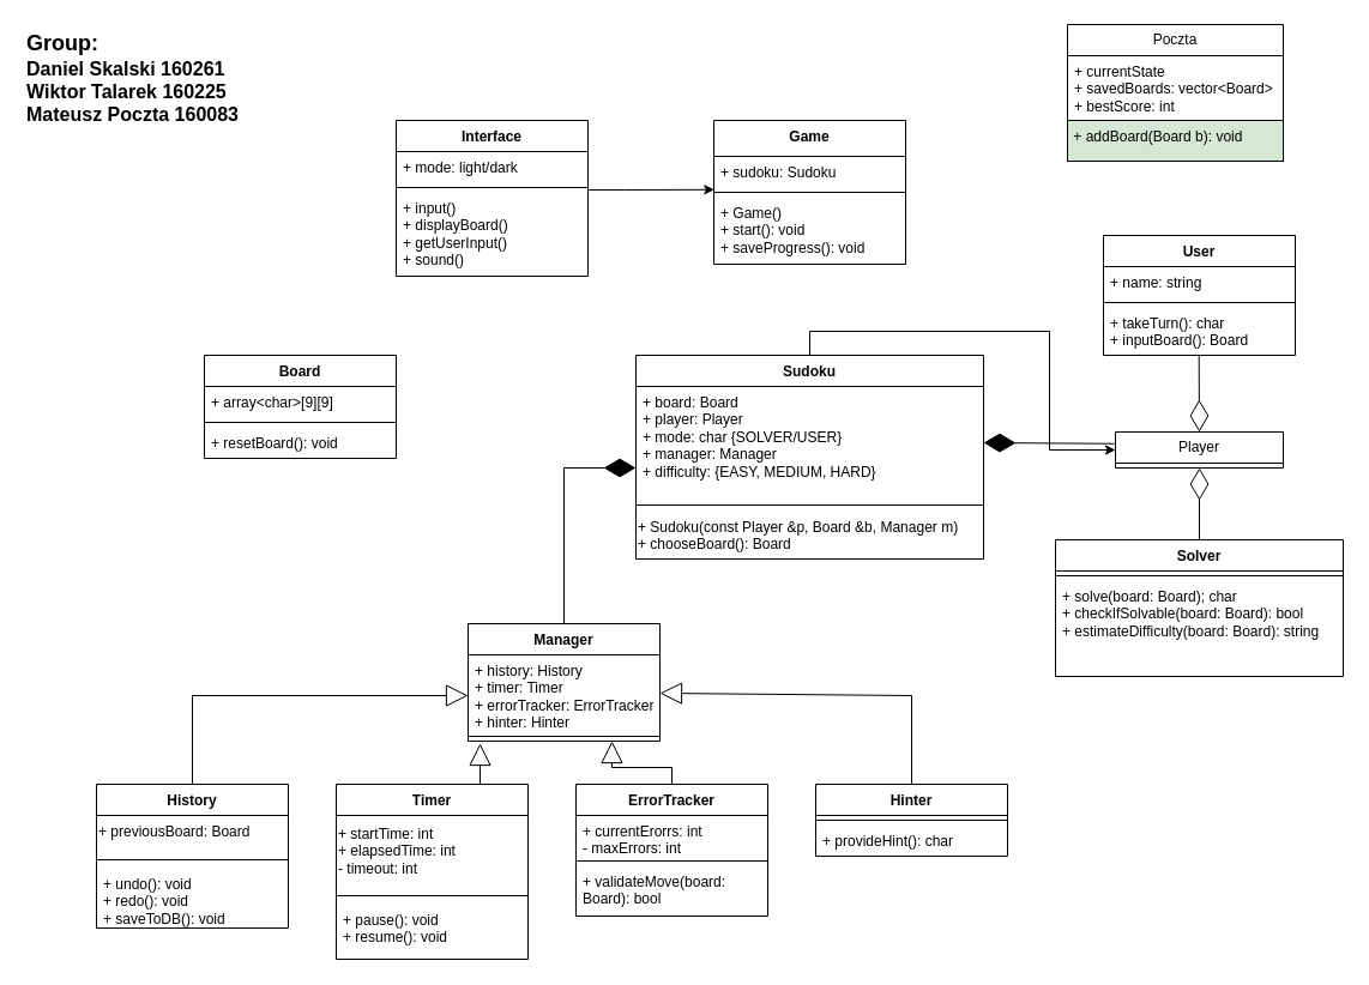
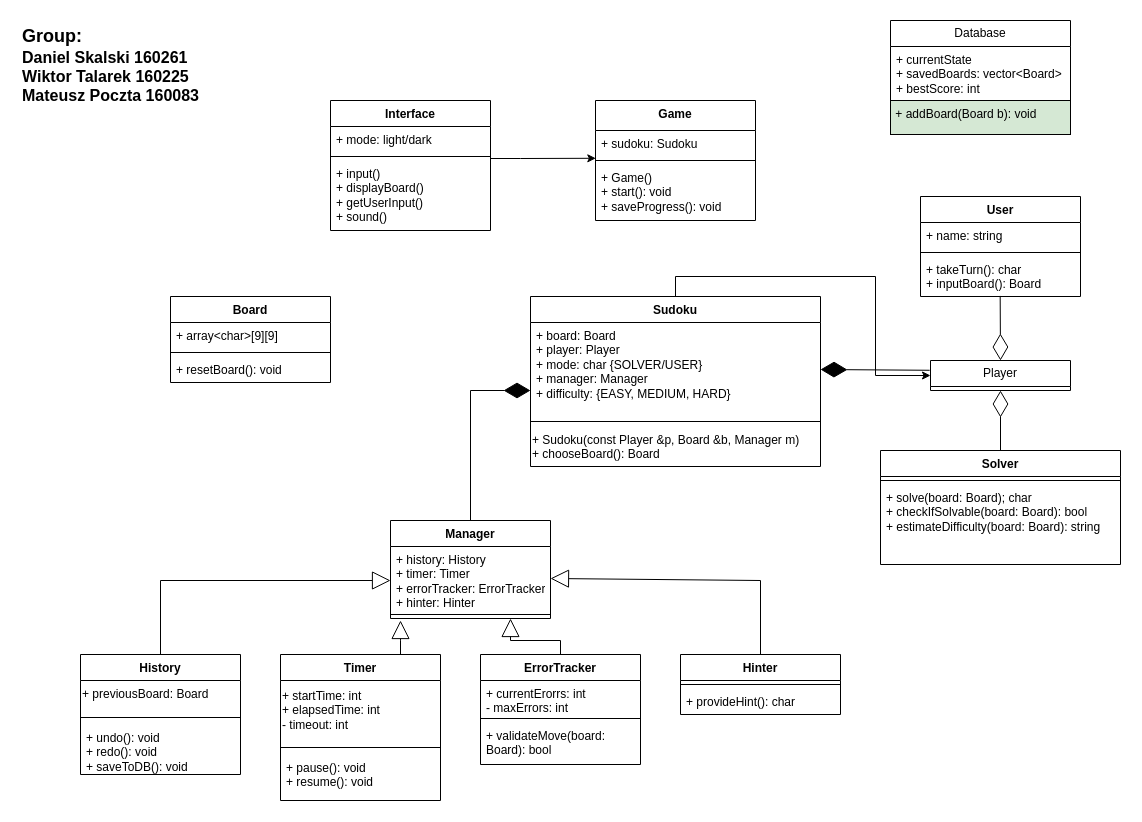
  <mxCell id="0" />
  <mxCell id="1" parent="0" />
  <mxCell id="2" value="Game" style="swimlane;fontStyle=1;align=center;verticalAlign=top;childLayout=stackLayout;horizontal=1;startSize=30;horizontalStack=0;resizeParent=1;resizeParentMax=0;resizeLast=0;collapsible=1;marginBottom=0;whiteSpace=wrap;html=1;" parent="1" vertex="1"><mxGeometry x="595" y="100" width="160" height="120" as="geometry" /></mxCell>
  <mxCell id="3" value="+ sudoku: Sudoku&lt;div&gt;&lt;br&gt;&lt;/div&gt;" style="text;strokeColor=none;fillColor=none;align=left;verticalAlign=top;spacingLeft=4;spacingRight=4;overflow=hidden;rotatable=0;points=[[0,0.5],[1,0.5]];portConstraint=eastwest;whiteSpace=wrap;html=1;" parent="2" vertex="1"><mxGeometry y="30" width="160" height="26" as="geometry" /></mxCell>
  <mxCell id="4" value="" style="line;strokeWidth=1;fillColor=none;align=left;verticalAlign=middle;spacingTop=-1;spacingLeft=3;spacingRight=3;rotatable=0;labelPosition=right;points=[];portConstraint=eastwest;strokeColor=inherit;" parent="2" vertex="1"><mxGeometry y="56" width="160" height="8" as="geometry" /></mxCell>
  <mxCell id="5" value="&lt;div&gt;+ Game()&lt;/div&gt;+ start(): void&lt;div&gt;+ saveProgress(): void&lt;/div&gt;" style="text;strokeColor=none;fillColor=none;align=left;verticalAlign=top;spacingLeft=4;spacingRight=4;overflow=hidden;rotatable=0;points=[[0,0.5],[1,0.5]];portConstraint=eastwest;whiteSpace=wrap;html=1;" parent="2" vertex="1"><mxGeometry y="64" width="160" height="56" as="geometry" /></mxCell>
- <mxCell id="6" value="Poczta" style="swimlane;fontStyle=0;childLayout=stackLayout;horizontal=1;startSize=26;fillColor=none;horizontalStack=0;resizeParent=1;resizeParentMax=0;resizeLast=0;collapsible=1;marginBottom=0;whiteSpace=wrap;html=1;" parent="1" vertex="1"><mxGeometry x="890" y="20" width="180" height="114" as="geometry" /></mxCell>
+ <mxCell id="6" value="Database" style="swimlane;fontStyle=0;childLayout=stackLayout;horizontal=1;startSize=26;fillColor=none;horizontalStack=0;resizeParent=1;resizeParentMax=0;resizeLast=0;collapsible=1;marginBottom=0;whiteSpace=wrap;html=1;" parent="1" vertex="1"><mxGeometry x="890" y="20" width="180" height="114" as="geometry" /></mxCell>
  <mxCell id="7" value="+ currentState&lt;div&gt;+ savedBoards: vector&amp;lt;Board&amp;gt;&lt;/div&gt;&lt;div&gt;+ bestScore: int&lt;/div&gt;" style="text;strokeColor=none;fillColor=none;align=left;verticalAlign=top;spacingLeft=4;spacingRight=4;overflow=hidden;rotatable=0;points=[[0,0.5],[1,0.5]];portConstraint=eastwest;whiteSpace=wrap;html=1;" parent="6" vertex="1"><mxGeometry y="26" width="180" height="54" as="geometry" /></mxCell>
  <mxCell id="8" value="&amp;nbsp;+ addBoard(Board b): void" style="html=1;whiteSpace=wrap;fontSize=12;verticalAlign=top;align=left;fillColor=#d5e8d4;" vertex="1" parent="6"><mxGeometry y="80" width="180" height="34" as="geometry" /></mxCell>
  <mxCell id="9" style="edgeStyle=orthogonalEdgeStyle;rounded=0;orthogonalLoop=1;jettySize=auto;html=1;exitX=0.5;exitY=0;exitDx=0;exitDy=0;" parent="1" source="10" target="14" edge="1"><mxGeometry relative="1" as="geometry"><mxPoint x="490" y="-610" as="targetPoint" /></mxGeometry></mxCell>
  <mxCell id="10" value="Sudoku" style="swimlane;fontStyle=1;align=center;verticalAlign=top;childLayout=stackLayout;horizontal=1;startSize=26;horizontalStack=0;resizeParent=1;resizeParentMax=0;resizeLast=0;collapsible=1;marginBottom=0;whiteSpace=wrap;html=1;" parent="1" vertex="1"><mxGeometry x="530" y="296" width="290" height="170" as="geometry" /></mxCell>
  <mxCell id="11" value="+ board: Board&lt;div&gt;+ player: Player&lt;/div&gt;&lt;div&gt;+ mode: char {SOLVER/USER}&lt;/div&gt;&lt;div&gt;+ manager: Manager&lt;/div&gt;&lt;div&gt;+ difficulty: {EASY, MEDIUM, HARD}&lt;/div&gt;" style="text;strokeColor=none;fillColor=none;align=left;verticalAlign=top;spacingLeft=4;spacingRight=4;overflow=hidden;rotatable=0;points=[[0,0.5],[1,0.5]];portConstraint=eastwest;whiteSpace=wrap;html=1;" parent="10" vertex="1"><mxGeometry y="26" width="290" height="94" as="geometry" /></mxCell>
  <mxCell id="12" value="" style="line;strokeWidth=1;fillColor=none;align=left;verticalAlign=middle;spacingTop=-1;spacingLeft=3;spacingRight=3;rotatable=0;labelPosition=right;points=[];portConstraint=eastwest;strokeColor=inherit;" parent="10" vertex="1"><mxGeometry y="120" width="290" height="10" as="geometry" /></mxCell>
  <mxCell id="13" value="&lt;div&gt;+ Sudoku(const Player &amp;amp;p, Board &amp;amp;b, Manager m)&amp;nbsp;&lt;/div&gt;+ chooseBoard(): Board" style="text;html=1;align=left;verticalAlign=top;resizable=0;points=[];autosize=1;strokeColor=none;fillColor=none;" parent="10" vertex="1"><mxGeometry y="130" width="290" height="40" as="geometry" /></mxCell>
  <mxCell id="14" value="Player" style="swimlane;fontStyle=0;childLayout=stackLayout;horizontal=1;startSize=26;fillColor=none;horizontalStack=0;resizeParent=1;resizeParentMax=0;resizeLast=0;collapsible=1;marginBottom=0;whiteSpace=wrap;html=1;" parent="1" vertex="1"><mxGeometry x="930" y="360" width="140" height="30" as="geometry" /></mxCell>
  <mxCell id="15" value="User" style="swimlane;fontStyle=1;align=center;verticalAlign=top;childLayout=stackLayout;horizontal=1;startSize=26;horizontalStack=0;resizeParent=1;resizeParentMax=0;resizeLast=0;collapsible=1;marginBottom=0;whiteSpace=wrap;html=1;" parent="1" vertex="1"><mxGeometry x="920" y="196" width="160" height="100" as="geometry" /></mxCell>
  <mxCell id="16" value="+ name: string" style="text;strokeColor=none;fillColor=none;align=left;verticalAlign=top;spacingLeft=4;spacingRight=4;overflow=hidden;rotatable=0;points=[[0,0.5],[1,0.5]];portConstraint=eastwest;whiteSpace=wrap;html=1;" parent="15" vertex="1"><mxGeometry y="26" width="160" height="26" as="geometry" /></mxCell>
  <mxCell id="17" value="" style="line;strokeWidth=1;fillColor=none;align=left;verticalAlign=middle;spacingTop=-1;spacingLeft=3;spacingRight=3;rotatable=0;labelPosition=right;points=[];portConstraint=eastwest;strokeColor=inherit;" parent="15" vertex="1"><mxGeometry y="52" width="160" height="8" as="geometry" /></mxCell>
  <mxCell id="18" value="+ takeTurn(): char&lt;div&gt;+ inputBoard(): Board&lt;/div&gt;" style="text;strokeColor=none;fillColor=none;align=left;verticalAlign=top;spacingLeft=4;spacingRight=4;overflow=hidden;rotatable=0;points=[[0,0.5],[1,0.5]];portConstraint=eastwest;whiteSpace=wrap;html=1;" parent="15" vertex="1"><mxGeometry y="60" width="160" height="40" as="geometry" /></mxCell>
  <mxCell id="19" value="Solver" style="swimlane;fontStyle=1;align=center;verticalAlign=top;childLayout=stackLayout;horizontal=1;startSize=26;horizontalStack=0;resizeParent=1;resizeParentMax=0;resizeLast=0;collapsible=1;marginBottom=0;whiteSpace=wrap;html=1;" parent="1" vertex="1"><mxGeometry x="880" y="450" width="240" height="114" as="geometry" /></mxCell>
  <mxCell id="20" value="" style="line;strokeWidth=1;fillColor=none;align=left;verticalAlign=middle;spacingTop=-1;spacingLeft=3;spacingRight=3;rotatable=0;labelPosition=right;points=[];portConstraint=eastwest;strokeColor=inherit;" parent="19" vertex="1"><mxGeometry y="26" width="240" height="8" as="geometry" /></mxCell>
  <mxCell id="21" value="+ solve(board: Board); char&lt;div&gt;+ checkIfSolvable(board: Board): bool&lt;/div&gt;&lt;div&gt;+ estimateDifficulty(board: Board): string&lt;/div&gt;" style="text;strokeColor=none;fillColor=none;align=left;verticalAlign=top;spacingLeft=4;spacingRight=4;overflow=hidden;rotatable=0;points=[[0,0.5],[1,0.5]];portConstraint=eastwest;whiteSpace=wrap;html=1;" parent="19" vertex="1"><mxGeometry y="34" width="240" height="80" as="geometry" /></mxCell>
  <mxCell id="22" value="Interface" style="swimlane;fontStyle=1;align=center;verticalAlign=top;childLayout=stackLayout;horizontal=1;startSize=26;horizontalStack=0;resizeParent=1;resizeParentMax=0;resizeLast=0;collapsible=1;marginBottom=0;whiteSpace=wrap;html=1;" parent="1" vertex="1"><mxGeometry x="330" y="100" width="160" height="130" as="geometry" /></mxCell>
  <mxCell id="23" value="+ mode: light/dark" style="text;strokeColor=none;fillColor=none;align=left;verticalAlign=top;spacingLeft=4;spacingRight=4;overflow=hidden;rotatable=0;points=[[0,0.5],[1,0.5]];portConstraint=eastwest;whiteSpace=wrap;html=1;" parent="22" vertex="1"><mxGeometry y="26" width="160" height="26" as="geometry" /></mxCell>
  <mxCell id="24" value="" style="line;strokeWidth=1;fillColor=none;align=left;verticalAlign=middle;spacingTop=-1;spacingLeft=3;spacingRight=3;rotatable=0;labelPosition=right;points=[];portConstraint=eastwest;strokeColor=inherit;" parent="22" vertex="1"><mxGeometry y="52" width="160" height="8" as="geometry" /></mxCell>
  <mxCell id="25" value="+ input()&lt;div&gt;+ displayBoard()&lt;/div&gt;&lt;div&gt;+ getUserInput()&lt;/div&gt;&lt;div&gt;+ sound()&lt;/div&gt;" style="text;strokeColor=none;fillColor=none;align=left;verticalAlign=top;spacingLeft=4;spacingRight=4;overflow=hidden;rotatable=0;points=[[0,0.5],[1,0.5]];portConstraint=eastwest;whiteSpace=wrap;html=1;" parent="22" vertex="1"><mxGeometry y="60" width="160" height="70" as="geometry" /></mxCell>
  <mxCell id="26" value="Board" style="swimlane;fontStyle=1;align=center;verticalAlign=top;childLayout=stackLayout;horizontal=1;startSize=26;horizontalStack=0;resizeParent=1;resizeParentMax=0;resizeLast=0;collapsible=1;marginBottom=0;whiteSpace=wrap;html=1;" vertex="1" parent="1"><mxGeometry x="170" y="296" width="160" height="86" as="geometry" /></mxCell>
  <mxCell id="27" value="+ array&amp;lt;char&amp;gt;[9][9]" style="text;strokeColor=none;fillColor=none;align=left;verticalAlign=top;spacingLeft=4;spacingRight=4;overflow=hidden;rotatable=0;points=[[0,0.5],[1,0.5]];portConstraint=eastwest;whiteSpace=wrap;html=1;" vertex="1" parent="26"><mxGeometry y="26" width="160" height="26" as="geometry" /></mxCell>
  <mxCell id="28" value="" style="line;strokeWidth=1;fillColor=none;align=left;verticalAlign=middle;spacingTop=-1;spacingLeft=3;spacingRight=3;rotatable=0;labelPosition=right;points=[];portConstraint=eastwest;strokeColor=inherit;" vertex="1" parent="26"><mxGeometry y="52" width="160" height="8" as="geometry" /></mxCell>
  <mxCell id="29" value="+ resetBoard(): void" style="text;strokeColor=none;fillColor=none;align=left;verticalAlign=top;spacingLeft=4;spacingRight=4;overflow=hidden;rotatable=0;points=[[0,0.5],[1,0.5]];portConstraint=eastwest;whiteSpace=wrap;html=1;" vertex="1" parent="26"><mxGeometry y="60" width="160" height="26" as="geometry" /></mxCell>
  <mxCell id="30" value="Manager" style="swimlane;fontStyle=1;align=center;verticalAlign=top;childLayout=stackLayout;horizontal=1;startSize=26;horizontalStack=0;resizeParent=1;resizeParentMax=0;resizeLast=0;collapsible=1;marginBottom=0;whiteSpace=wrap;html=1;" parent="1" vertex="1"><mxGeometry x="390" y="520" width="160" height="98" as="geometry" /></mxCell>
  <mxCell id="31" value="+ history: History&lt;div&gt;+ timer: Timer&lt;/div&gt;&lt;div&gt;+ errorTracker: ErrorTracker&lt;/div&gt;&lt;div&gt;+ hinter: Hinter&lt;/div&gt;" style="text;strokeColor=none;fillColor=none;align=left;verticalAlign=top;spacingLeft=4;spacingRight=4;overflow=hidden;rotatable=0;points=[[0,0.5],[1,0.5]];portConstraint=eastwest;whiteSpace=wrap;html=1;" parent="30" vertex="1"><mxGeometry y="26" width="160" height="64" as="geometry" /></mxCell>
  <mxCell id="32" value="" style="line;strokeWidth=1;fillColor=none;align=left;verticalAlign=middle;spacingTop=-1;spacingLeft=3;spacingRight=3;rotatable=0;labelPosition=right;points=[];portConstraint=eastwest;strokeColor=inherit;" parent="30" vertex="1"><mxGeometry y="90" width="160" height="8" as="geometry" /></mxCell>
  <mxCell id="33" value="History" style="swimlane;fontStyle=1;align=center;verticalAlign=top;childLayout=stackLayout;horizontal=1;startSize=26;horizontalStack=0;resizeParent=1;resizeParentMax=0;resizeLast=0;collapsible=1;marginBottom=0;whiteSpace=wrap;html=1;" parent="1" vertex="1"><mxGeometry x="80" y="654" width="160" height="120" as="geometry" /></mxCell>
  <mxCell id="34" value="+ previousBoard: Board" style="text;html=1;align=left;verticalAlign=top;resizable=0;points=[];autosize=1;strokeColor=none;fillColor=none;" vertex="1" parent="33"><mxGeometry y="26" width="160" height="30" as="geometry" /></mxCell>
  <mxCell id="35" value="" style="line;strokeWidth=1;fillColor=none;align=left;verticalAlign=middle;spacingTop=-1;spacingLeft=3;spacingRight=3;rotatable=0;labelPosition=right;points=[];portConstraint=eastwest;strokeColor=inherit;" parent="33" vertex="1"><mxGeometry y="56" width="160" height="14" as="geometry" /></mxCell>
  <mxCell id="36" value="+ undo(): void&lt;div&gt;+ redo(): void&lt;/div&gt;&lt;div&gt;+ saveToDB(): void&lt;/div&gt;" style="text;strokeColor=none;fillColor=none;align=left;verticalAlign=top;spacingLeft=4;spacingRight=4;overflow=hidden;rotatable=0;points=[[0,0.5],[1,0.5]];portConstraint=eastwest;whiteSpace=wrap;html=1;" parent="33" vertex="1"><mxGeometry y="70" width="160" height="50" as="geometry" /></mxCell>
  <mxCell id="37" value="ErrorTracker" style="swimlane;fontStyle=1;align=center;verticalAlign=top;childLayout=stackLayout;horizontal=1;startSize=26;horizontalStack=0;resizeParent=1;resizeParentMax=0;resizeLast=0;collapsible=1;marginBottom=0;whiteSpace=wrap;html=1;" parent="1" vertex="1"><mxGeometry x="480" y="654" width="160" height="110" as="geometry" /></mxCell>
  <mxCell id="38" value="&lt;div&gt;+ currentErorrs: int&lt;/div&gt;- maxErrors: int&lt;div&gt;&lt;br&gt;&lt;/div&gt;" style="text;strokeColor=none;fillColor=none;align=left;verticalAlign=top;spacingLeft=4;spacingRight=4;overflow=hidden;rotatable=0;points=[[0,0.5],[1,0.5]];portConstraint=eastwest;whiteSpace=wrap;html=1;" parent="37" vertex="1"><mxGeometry y="26" width="160" height="34" as="geometry" /></mxCell>
  <mxCell id="39" value="" style="line;strokeWidth=1;fillColor=none;align=left;verticalAlign=middle;spacingTop=-1;spacingLeft=3;spacingRight=3;rotatable=0;labelPosition=right;points=[];portConstraint=eastwest;strokeColor=inherit;" parent="37" vertex="1"><mxGeometry y="60" width="160" height="8" as="geometry" /></mxCell>
  <mxCell id="40" value="+ validateMove(board: Board): bool" style="text;strokeColor=none;fillColor=none;align=left;verticalAlign=top;spacingLeft=4;spacingRight=4;overflow=hidden;rotatable=0;points=[[0,0.5],[1,0.5]];portConstraint=eastwest;whiteSpace=wrap;html=1;" parent="37" vertex="1"><mxGeometry y="68" width="160" height="42" as="geometry" /></mxCell>
  <mxCell id="41" value="Hinter" style="swimlane;fontStyle=1;align=center;verticalAlign=top;childLayout=stackLayout;horizontal=1;startSize=26;horizontalStack=0;resizeParent=1;resizeParentMax=0;resizeLast=0;collapsible=1;marginBottom=0;whiteSpace=wrap;html=1;" parent="1" vertex="1"><mxGeometry x="680" y="654" width="160" height="60" as="geometry" /></mxCell>
  <mxCell id="42" value="" style="line;strokeWidth=1;fillColor=none;align=left;verticalAlign=middle;spacingTop=-1;spacingLeft=3;spacingRight=3;rotatable=0;labelPosition=right;points=[];portConstraint=eastwest;strokeColor=inherit;" parent="41" vertex="1"><mxGeometry y="26" width="160" height="8" as="geometry" /></mxCell>
  <mxCell id="43" value="+ provideHint(): char" style="text;strokeColor=none;fillColor=none;align=left;verticalAlign=top;spacingLeft=4;spacingRight=4;overflow=hidden;rotatable=0;points=[[0,0.5],[1,0.5]];portConstraint=eastwest;whiteSpace=wrap;html=1;" parent="41" vertex="1"><mxGeometry y="34" width="160" height="26" as="geometry" /></mxCell>
  <mxCell id="44" value="Timer" style="swimlane;fontStyle=1;align=center;verticalAlign=top;childLayout=stackLayout;horizontal=1;startSize=26;horizontalStack=0;resizeParent=1;resizeParentMax=0;resizeLast=0;collapsible=1;marginBottom=0;whiteSpace=wrap;html=1;" parent="1" vertex="1"><mxGeometry x="280" y="654" width="160" height="146" as="geometry" /></mxCell>
  <mxCell id="45" value="+ startTime: int&lt;div&gt;+ elapsedTime: int&lt;/div&gt;&lt;div&gt;- timeout: int&lt;/div&gt;" style="text;html=1;align=left;verticalAlign=middle;resizable=0;points=[];autosize=1;strokeColor=none;fillColor=none;" parent="44" vertex="1"><mxGeometry y="26" width="160" height="60" as="geometry" /></mxCell>
  <mxCell id="46" value="" style="line;strokeWidth=1;fillColor=none;align=left;verticalAlign=middle;spacingTop=-1;spacingLeft=3;spacingRight=3;rotatable=0;labelPosition=right;points=[];portConstraint=eastwest;strokeColor=inherit;" parent="44" vertex="1"><mxGeometry y="86" width="160" height="14" as="geometry" /></mxCell>
  <mxCell id="47" value="+ pause(): void&lt;div&gt;+ resume(): void&lt;/div&gt;" style="text;strokeColor=none;fillColor=none;align=left;verticalAlign=top;spacingLeft=4;spacingRight=4;overflow=hidden;rotatable=0;points=[[0,0.5],[1,0.5]];portConstraint=eastwest;whiteSpace=wrap;html=1;" parent="44" vertex="1"><mxGeometry y="100" width="160" height="46" as="geometry" /></mxCell>
  <mxCell id="48" style="edgeStyle=orthogonalEdgeStyle;rounded=0;orthogonalLoop=1;jettySize=auto;html=1;exitX=1;exitY=0.5;exitDx=0;exitDy=0;entryX=0.002;entryY=1.069;entryDx=0;entryDy=0;entryPerimeter=0;" edge="1" parent="1" source="25" target="3"><mxGeometry relative="1" as="geometry"><Array as="points"><mxPoint x="490" y="158" /><mxPoint x="520" y="158" /></Array></mxGeometry></mxCell>
  <mxCell id="49" value="&lt;b&gt;&lt;font style=&quot;font-size: 18px;&quot;&gt;Group:&lt;/font&gt;&lt;/b&gt;&lt;div&gt;&lt;div&gt;&lt;b&gt;&lt;font size=&quot;3&quot;&gt;Daniel Skalski 160261&lt;/font&gt;&lt;/b&gt;&lt;/div&gt;&lt;div&gt;&lt;b&gt;&lt;font size=&quot;3&quot;&gt;Wiktor Talarek 160225&lt;/font&gt;&lt;/b&gt;&lt;/div&gt;&lt;div&gt;&lt;b&gt;&lt;font size=&quot;3&quot;&gt;Mateusz Poczta 160083&lt;/font&gt;&lt;/b&gt;&lt;/div&gt;&lt;/div&gt;" style="text;html=1;align=left;verticalAlign=middle;resizable=0;points=[];autosize=1;strokeColor=none;fillColor=none;" vertex="1" parent="1"><mxGeometry x="20" y="20" width="200" height="90" as="geometry" /></mxCell>
  <mxCell id="50" value="" style="endArrow=diamondThin;endFill=1;endSize=24;html=1;rounded=0;exitX=0.5;exitY=0;exitDx=0;exitDy=0;" edge="1" parent="1" source="30"><mxGeometry width="160" relative="1" as="geometry"><mxPoint x="370" y="390" as="sourcePoint" /><mxPoint x="530" y="390" as="targetPoint" /><Array as="points"><mxPoint x="470" y="390" /></Array></mxGeometry></mxCell>
  <mxCell id="51" value="" style="endArrow=diamondThin;endFill=1;endSize=24;html=1;rounded=0;exitX=-0.006;exitY=0.326;exitDx=0;exitDy=0;entryX=1;entryY=0.5;entryDx=0;entryDy=0;exitPerimeter=0;" edge="1" parent="1" source="14" target="11"><mxGeometry width="160" relative="1" as="geometry"><mxPoint x="755" y="366" as="sourcePoint" /><mxPoint x="915" y="366" as="targetPoint" /></mxGeometry></mxCell>
  <mxCell id="52" value="" style="endArrow=diamondThin;endFill=0;endSize=24;html=1;rounded=0;entryX=0.5;entryY=1;entryDx=0;entryDy=0;exitX=0.5;exitY=0;exitDx=0;exitDy=0;" edge="1" parent="1" source="19" target="14"><mxGeometry width="160" relative="1" as="geometry"><mxPoint x="890" y="410" as="sourcePoint" /><mxPoint x="1050" y="410" as="targetPoint" /></mxGeometry></mxCell>
  <mxCell id="53" value="" style="endArrow=diamondThin;endFill=0;endSize=24;html=1;rounded=0;exitX=0.498;exitY=0.986;exitDx=0;exitDy=0;exitPerimeter=0;entryX=0.5;entryY=0;entryDx=0;entryDy=0;" edge="1" parent="1" source="18" target="14"><mxGeometry width="160" relative="1" as="geometry"><mxPoint x="890" y="340" as="sourcePoint" /><mxPoint x="1050" y="340" as="targetPoint" /></mxGeometry></mxCell>
  <mxCell id="54" value="" style="text;strokeColor=none;fillColor=none;align=left;verticalAlign=middle;spacingTop=-1;spacingLeft=4;spacingRight=4;rotatable=0;labelPosition=right;points=[];portConstraint=eastwest;" vertex="1" parent="1"><mxGeometry x="700" y="420" width="20" height="14" as="geometry" /></mxCell>
  <mxCell id="55" value="" style="endArrow=block;endSize=16;endFill=0;html=1;rounded=0;exitX=0.5;exitY=0;exitDx=0;exitDy=0;" edge="1" parent="1" source="33"><mxGeometry width="160" relative="1" as="geometry"><mxPoint x="160" y="580" as="sourcePoint" /><mxPoint x="390" y="580" as="targetPoint" /><Array as="points"><mxPoint x="160" y="580" /></Array><mxPoint as="offset" /></mxGeometry></mxCell>
  <mxCell id="56" value="" style="endArrow=block;endSize=16;endFill=0;html=1;rounded=0;entryX=1;entryY=0.5;entryDx=0;entryDy=0;exitX=0.5;exitY=0;exitDx=0;exitDy=0;" edge="1" parent="1" source="41" target="31"><mxGeometry width="160" relative="1" as="geometry"><mxPoint x="760" y="650" as="sourcePoint" /><mxPoint x="780" y="564" as="targetPoint" /><Array as="points"><mxPoint x="760" y="580" /></Array><mxPoint as="offset" /></mxGeometry></mxCell>
  <mxCell id="57" value="" style="endArrow=block;endSize=16;endFill=0;html=1;rounded=0;exitX=0.5;exitY=0;exitDx=0;exitDy=0;entryX=0.75;entryY=1;entryDx=0;entryDy=0;" edge="1" parent="1" source="37" target="30"><mxGeometry width="160" relative="1" as="geometry"><mxPoint x="390" y="704" as="sourcePoint" /><mxPoint x="620" y="630" as="targetPoint" /><Array as="points"><mxPoint x="560" y="640" /><mxPoint x="510" y="640" /></Array><mxPoint as="offset" /></mxGeometry></mxCell>
  <mxCell id="58" value="" style="endArrow=block;endSize=16;endFill=0;html=1;rounded=0;exitX=0.75;exitY=0;exitDx=0;exitDy=0;" edge="1" parent="1" source="44"><mxGeometry width="160" relative="1" as="geometry"><mxPoint x="400" y="650" as="sourcePoint" /><mxPoint x="400" y="620" as="targetPoint" /><Array as="points"><mxPoint x="400" y="640.32" /></Array><mxPoint as="offset" /></mxGeometry></mxCell>
